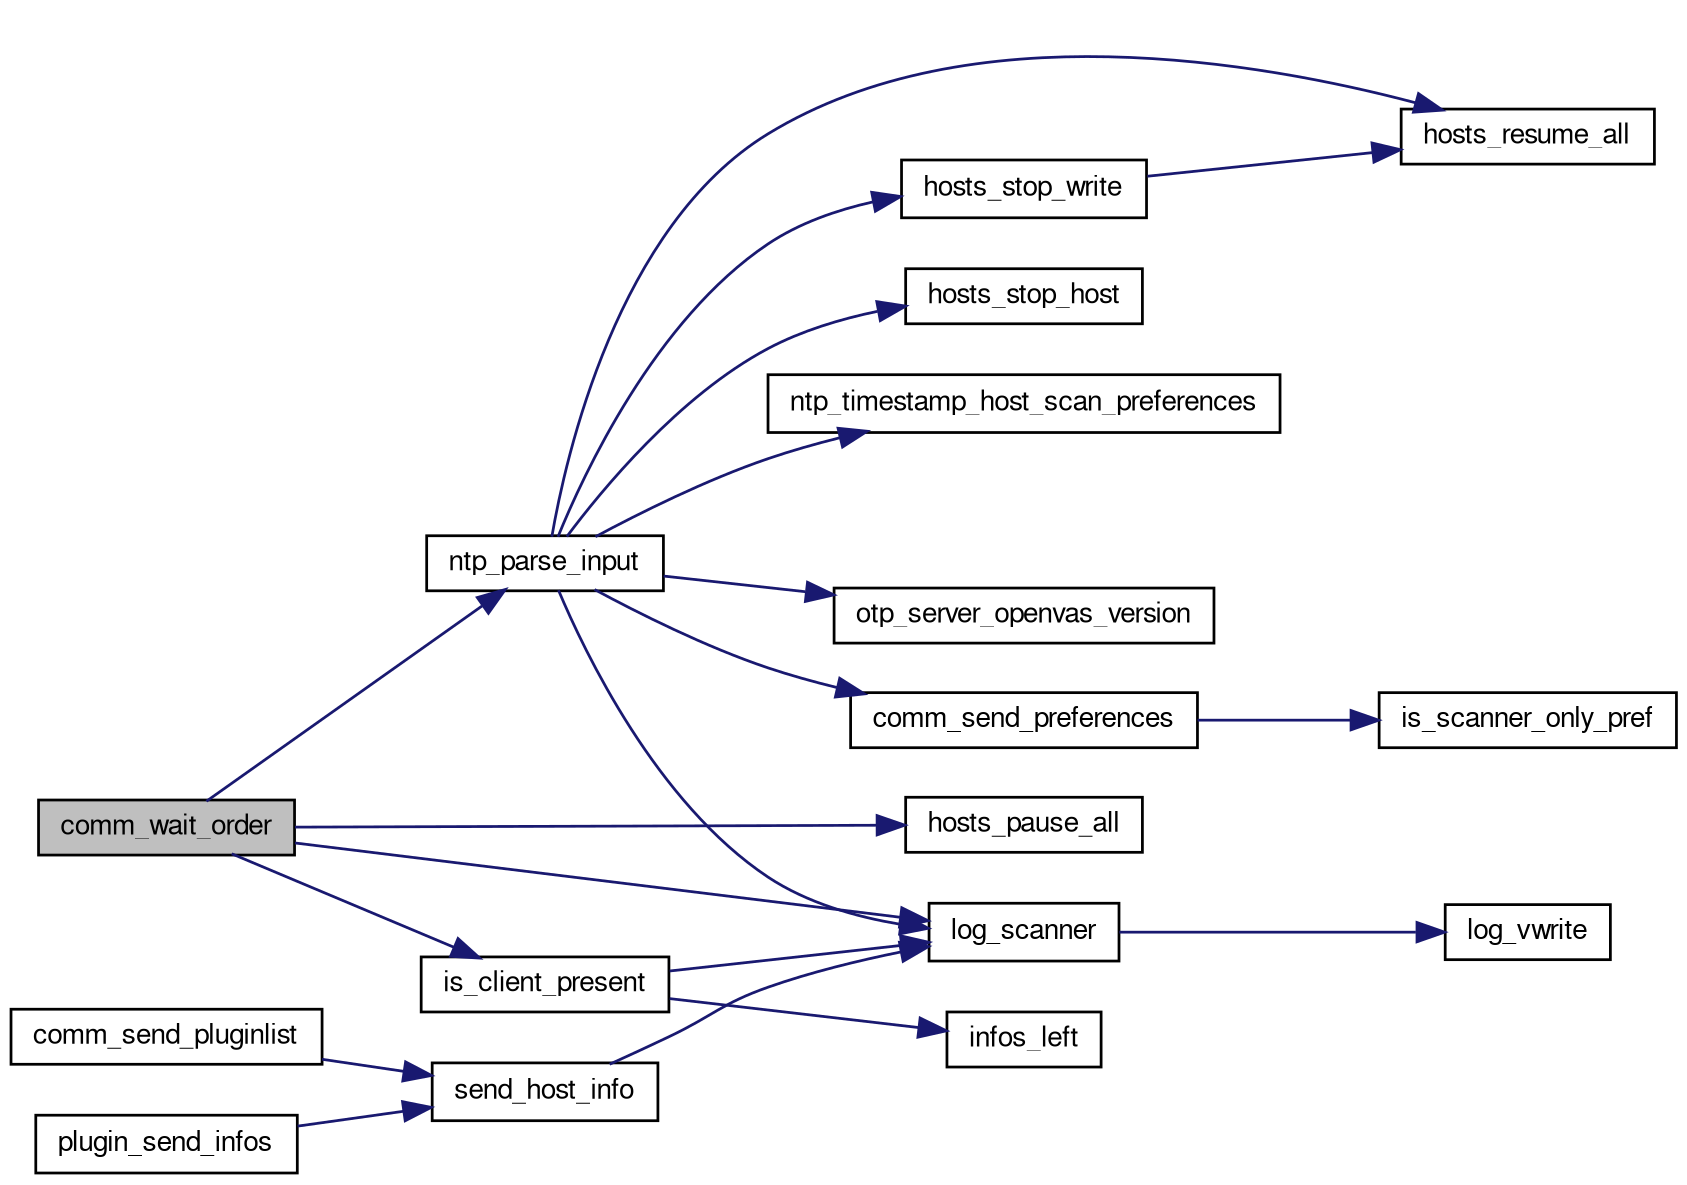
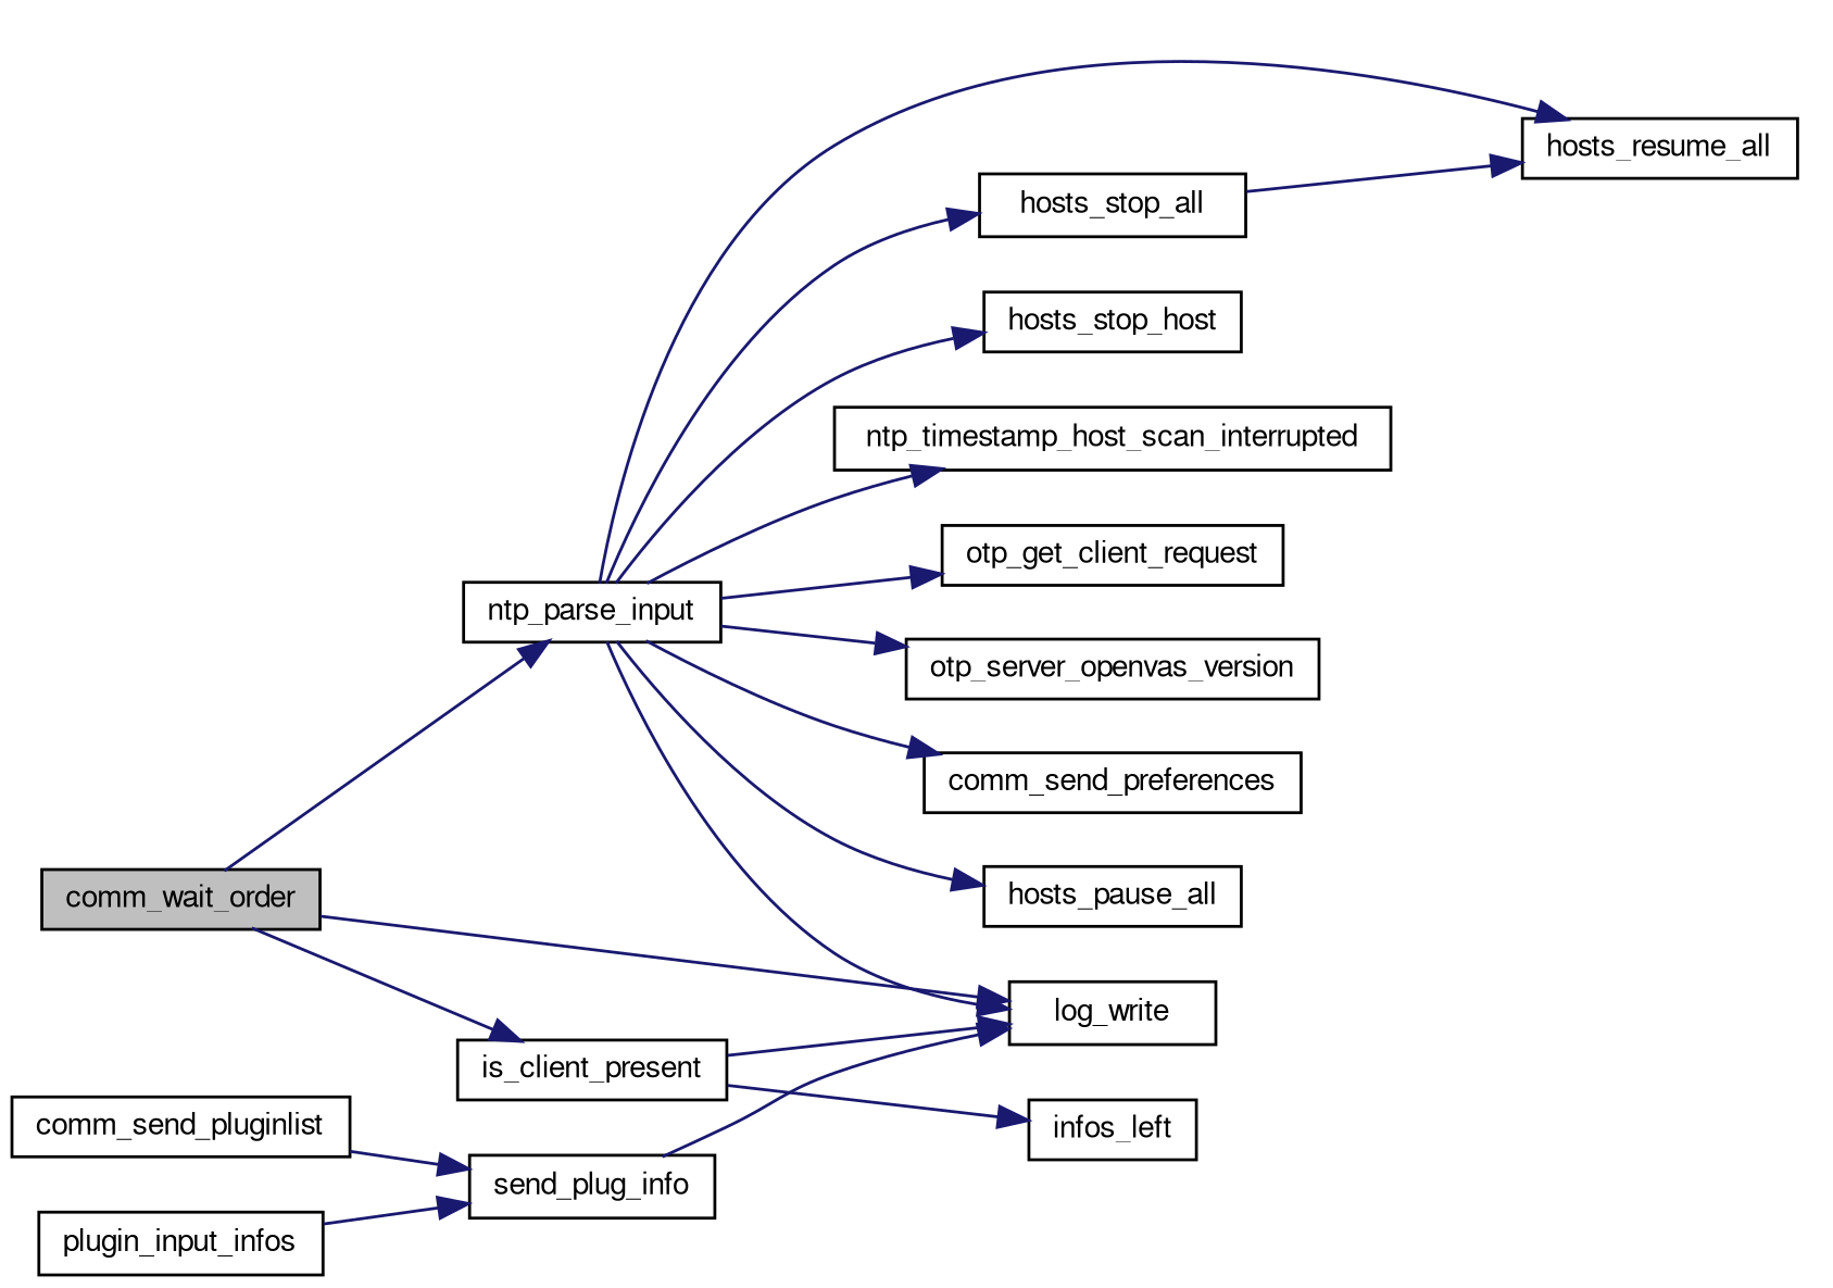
  digraph {
    rankdir=LR
    node [color=black fontname=FreeSans fontsize=10 shape=record]
    edge [color=midnightblue fontname=FreeSans fontsize=10 labelfontname=FreeSans labelfontsize=10 style=solid]
    n1 [fillcolor=grey75 fontcolor=black height=0.2 label=comm_wait_order style=filled width=0.4]
    n2 [height=0.2 label=is_client_present width=0.4]
-   n3 [height=0.2 label=log_scanner width=0.4]
+   n3 [height=0.2 label=log_write width=0.4]
    n4 [height=0.2 label=ntp_parse_input width=0.4]
    n5 [height=0.2 label=infos_left width=0.4]
-   n6 [height=0.2 label=log_vwrite width=0.4]
    n7 [height=0.2 label=comm_send_preferences width=0.4]
    n8 [height=0.2 label=hosts_pause_all width=0.4]
    n9 [height=0.2 label=hosts_resume_all width=0.4]
-   n10 [height=0.2 label=hosts_stop_write width=0.4]
+   n10 [height=0.2 label=hosts_stop_all width=0.4]
    n11 [height=0.2 label=hosts_stop_host width=0.4]
-   n12 [height=0.2 label=ntp_timestamp_host_scan_preferences width=0.4]
+   n12 [height=0.2 label=ntp_timestamp_host_scan_interrupted width=0.4]
+   n13 [height=0.2 label=otp_get_client_request width=0.4]
    n14 [height=0.2 label=otp_server_openvas_version width=0.4]
-   n15 [height=0.2 label=plugin_send_infos width=0.4]
-   n16 [height=0.2 label=send_host_info width=0.4]
-   n17 [height=0.2 label=is_scanner_only_pref width=0.4]
+   n15 [height=0.2 label=plugin_input_infos width=0.4]
+   n16 [height=0.2 label=send_plug_info width=0.4]
    n18 [height=0.2 label=comm_send_pluginlist width=0.4]
    n1 -> n2
    n1 -> n3
    n1 -> n4
    n2 -> n3
    n2 -> n5
-   n3 -> n6
    n4 -> n3
    n4 -> n7
-   n1 -> n8
+   n4 -> n8
    n4 -> n9
    n4 -> n10
    n4 -> n11
    n4 -> n12
+   n4 -> n13
    n4 -> n14
-   n7 -> n17
    n10 -> n9
    n15 -> n16
    n16 -> n3
    n18 -> n16
  }
